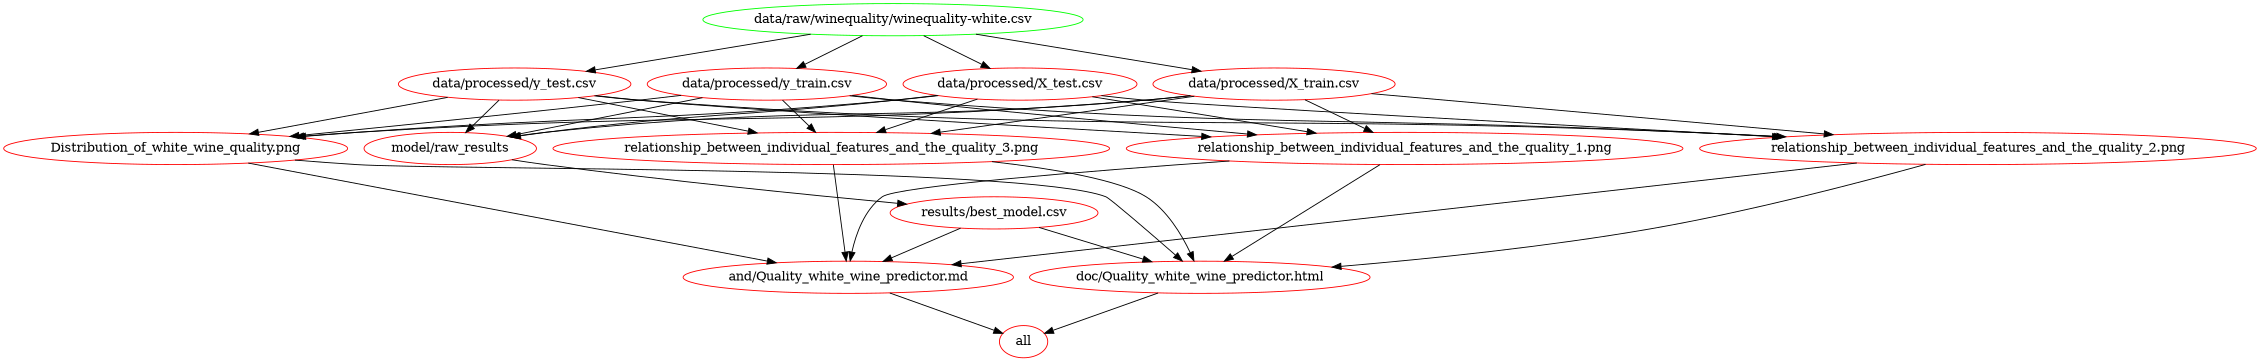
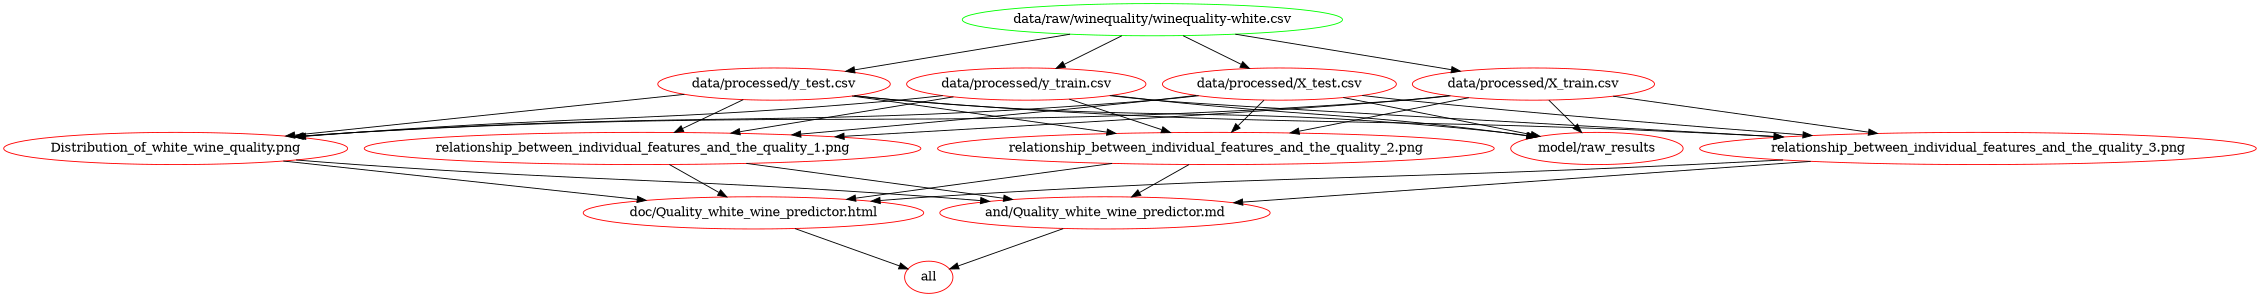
  digraph {
    node [color=red]
    n1 [label="Distribution_of_white_wine_quality.png"]
    n2 [label="doc/Quality_white_wine_predictor.html"]
    n3 [label="and/Quality_white_wine_predictor.md"]
    n4 [label=all]
    n5 [label="data/processed/X_test.csv"]
    n6 [label="relationship_between_individual_features_and_the_quality_1.png"]
    n7 [label="relationship_between_individual_features_and_the_quality_2.png"]
    n8 [label="relationship_between_individual_features_and_the_quality_3.png"]
    n9 [label="model/raw_results"]
-   n10 [label="results/best_model.csv"]
    n11 [label="data/processed/X_train.csv"]
    n12 [label="data/processed/y_test.csv"]
    n13 [label="data/processed/y_train.csv"]
    n14 [color=green label="data/raw/winequality/winequality-white.csv"]
    n1 -> n2
    n1 -> n3
    n2 -> n4
    n3 -> n4
    n5 -> n1
    n5 -> n6
    n5 -> n7
    n5 -> n8
    n5 -> n9
    n6 -> n2
    n6 -> n3
    n7 -> n2
    n7 -> n3
    n8 -> n2
    n8 -> n3
-   n9 -> n10
-   n10 -> n2
-   n10 -> n3
    n11 -> n1
    n11 -> n6
    n11 -> n7
    n11 -> n8
    n11 -> n9
    n12 -> n1
    n12 -> n6
    n12 -> n7
    n12 -> n8
    n12 -> n9
    n13 -> n1
    n13 -> n6
    n13 -> n7
    n13 -> n8
    n13 -> n9
    n14 -> n5
    n14 -> n11
    n14 -> n12
    n14 -> n13
  }
